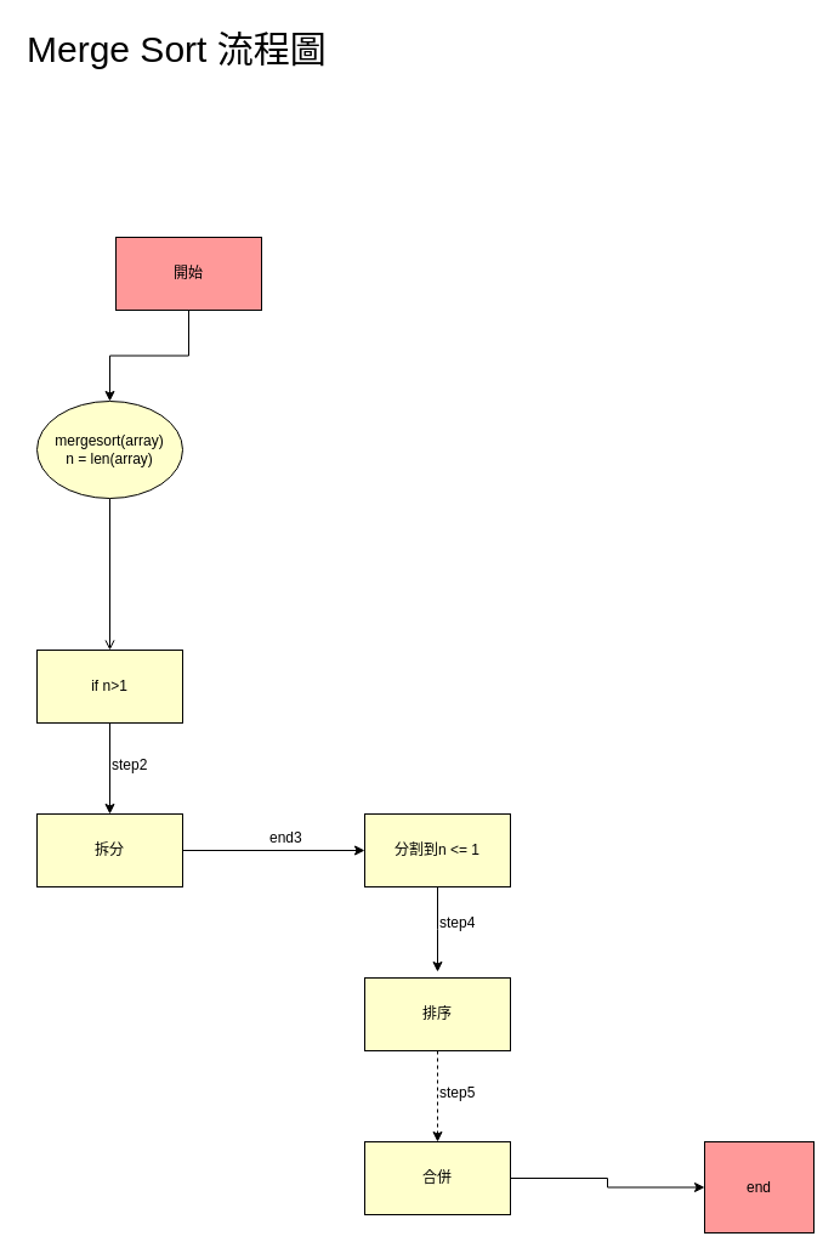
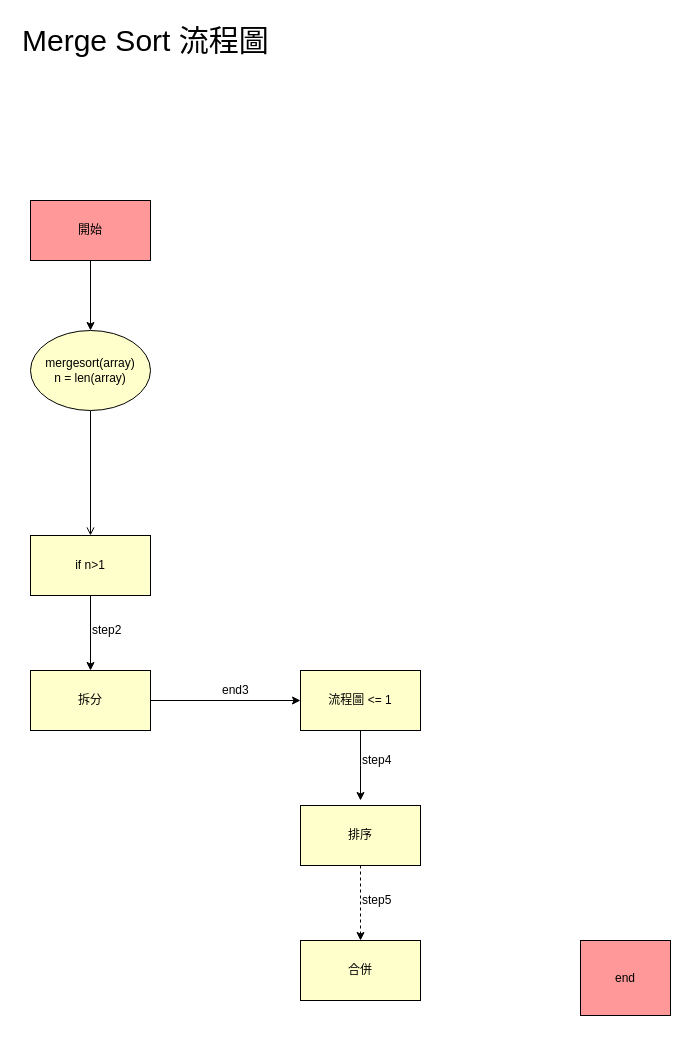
  <mxCell id="0" />
  <mxCell id="1" parent="0" />
  <mxCell id="2" style="edgeStyle=orthogonalEdgeStyle;rounded=0;orthogonalLoop=1;jettySize=auto;html=1;entryX=0;entryY=0.5;entryDx=0;entryDy=0;" edge="1" parent="1" source="3" target="16"><mxGeometry relative="1" as="geometry" /></mxCell>
  <mxCell id="3" value="拆分" style="rounded=0;whiteSpace=wrap;html=1;fillColor=#FFFFCC;" vertex="1" parent="1"><mxGeometry x="30" y="670" width="120" height="60" as="geometry" /></mxCell>
  <mxCell id="4" style="edgeStyle=orthogonalEdgeStyle;rounded=0;orthogonalLoop=1;jettySize=auto;html=1;entryX=0.5;entryY=0;entryDx=0;entryDy=0;dashed=1;" edge="1" parent="1" source="5" target="7"><mxGeometry relative="1" as="geometry" /></mxCell>
  <mxCell id="5" value="排序" style="rounded=0;whiteSpace=wrap;html=1;fillColor=#FFFFCC;" vertex="1" parent="1"><mxGeometry x="300" y="805" width="120" height="60" as="geometry" /></mxCell>
- <mxCell id="6" style="edgeStyle=orthogonalEdgeStyle;rounded=0;orthogonalLoop=1;jettySize=auto;html=1;entryX=0;entryY=0.5;entryDx=0;entryDy=0;" edge="1" parent="1" source="7" target="20"><mxGeometry relative="1" as="geometry" /></mxCell>
  <mxCell id="7" value="合併" style="rounded=0;whiteSpace=wrap;html=1;fillColor=#FFFFCC;" vertex="1" parent="1"><mxGeometry x="300" y="940" width="120" height="60" as="geometry" /></mxCell>
  <mxCell id="8" style="edgeStyle=orthogonalEdgeStyle;rounded=0;orthogonalLoop=1;jettySize=auto;html=1;exitX=0.5;exitY=1;exitDx=0;exitDy=0;entryX=0.5;entryY=0;entryDx=0;entryDy=0;endArrow=open;" edge="1" parent="1" source="9" target="13"><mxGeometry relative="1" as="geometry" /></mxCell>
  <mxCell id="9" value="mergesort(array)&lt;br&gt;n = len(array)" style="ellipse;whiteSpace=wrap;html=1;fillColor=#FFFFCC;" vertex="1" parent="1"><mxGeometry x="30" y="330" width="120" height="80" as="geometry" /></mxCell>
  <mxCell id="10" style="edgeStyle=orthogonalEdgeStyle;rounded=0;orthogonalLoop=1;jettySize=auto;html=1;entryX=0.5;entryY=0;entryDx=0;entryDy=0;" edge="1" parent="1" source="11" target="9"><mxGeometry relative="1" as="geometry" /></mxCell>
- <mxCell id="11" value="開始" style="rounded=0;whiteSpace=wrap;html=1;fillColor=#FF9999;" vertex="1" parent="1"><mxGeometry x="95" y="195" width="120" height="60" as="geometry" /></mxCell>
+ <mxCell id="11" value="開始" style="rounded=0;whiteSpace=wrap;html=1;fillColor=#FF9999;" vertex="1" parent="1"><mxGeometry x="30" y="200" width="120" height="60" as="geometry" /></mxCell>
  <mxCell id="12" style="edgeStyle=orthogonalEdgeStyle;rounded=0;orthogonalLoop=1;jettySize=auto;html=1;exitX=0.5;exitY=1;exitDx=0;exitDy=0;entryX=0.5;entryY=0;entryDx=0;entryDy=0;" edge="1" parent="1" source="13" target="3"><mxGeometry relative="1" as="geometry" /></mxCell>
  <mxCell id="13" value="if n&amp;gt;1" style="rounded=0;whiteSpace=wrap;html=1;fillColor=#FFFFCC;" vertex="1" parent="1"><mxGeometry x="30" y="535" width="120" height="60" as="geometry" /></mxCell>
  <mxCell id="14" value="step2" style="text;html=1;resizable=0;points=[];autosize=1;align=left;verticalAlign=top;spacingTop=-4;" vertex="1" parent="1"><mxGeometry x="90" y="620" width="50" height="20" as="geometry" /></mxCell>
  <mxCell id="15" style="edgeStyle=orthogonalEdgeStyle;rounded=0;orthogonalLoop=1;jettySize=auto;html=1;exitX=0.5;exitY=1;exitDx=0;exitDy=0;" edge="1" parent="1" source="16"><mxGeometry relative="1" as="geometry"><mxPoint x="360" y="800" as="targetPoint" /></mxGeometry></mxCell>
- <mxCell id="16" value="分割到n &amp;lt;= 1" style="rounded=0;whiteSpace=wrap;html=1;fillColor=#FFFFCC;" vertex="1" parent="1"><mxGeometry x="300" y="670" width="120" height="60" as="geometry" /></mxCell>
+ <mxCell id="16" value="流程圖 &amp;lt;= 1" style="rounded=0;whiteSpace=wrap;html=1;fillColor=#FFFFCC;" vertex="1" parent="1"><mxGeometry x="300" y="670" width="120" height="60" as="geometry" /></mxCell>
  <mxCell id="17" value="step4" style="text;html=1;resizable=0;points=[];autosize=1;align=left;verticalAlign=top;spacingTop=-4;" vertex="1" parent="1"><mxGeometry x="360" y="750" width="50" height="20" as="geometry" /></mxCell>
  <mxCell id="18" value="end3" style="text;html=1;resizable=0;points=[];autosize=1;align=left;verticalAlign=top;spacingTop=-4;" vertex="1" parent="1"><mxGeometry x="220" y="680" width="50" height="20" as="geometry" /></mxCell>
  <mxCell id="19" value="step5" style="text;html=1;resizable=0;points=[];autosize=1;align=left;verticalAlign=top;spacingTop=-4;" vertex="1" parent="1"><mxGeometry x="360" y="890" width="50" height="20" as="geometry" /></mxCell>
  <mxCell id="20" value="end" style="rounded=0;whiteSpace=wrap;html=1;fillColor=#FF9999;" vertex="1" parent="1"><mxGeometry x="580" y="940" width="90" height="75" as="geometry" /></mxCell>
  <mxCell id="21" value="Merge Sort 流程圖" style="text;html=1;resizable=0;points=[];autosize=1;align=left;verticalAlign=top;spacingTop=-4;fontSize=30;" vertex="1" parent="1"><mxGeometry x="20" y="20" width="260" height="40" as="geometry" /></mxCell>
